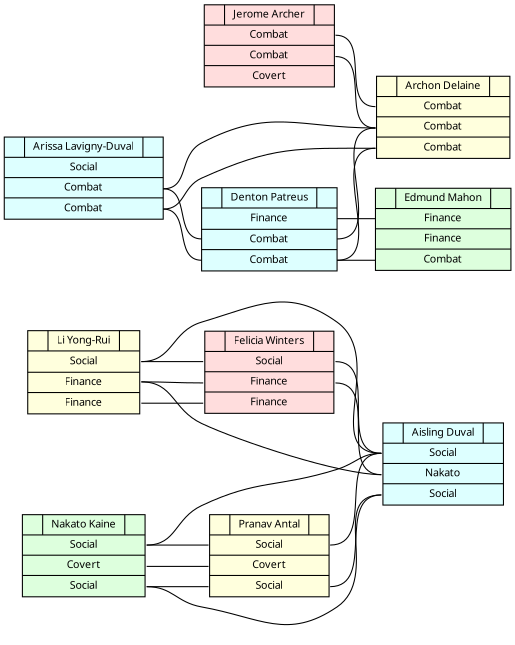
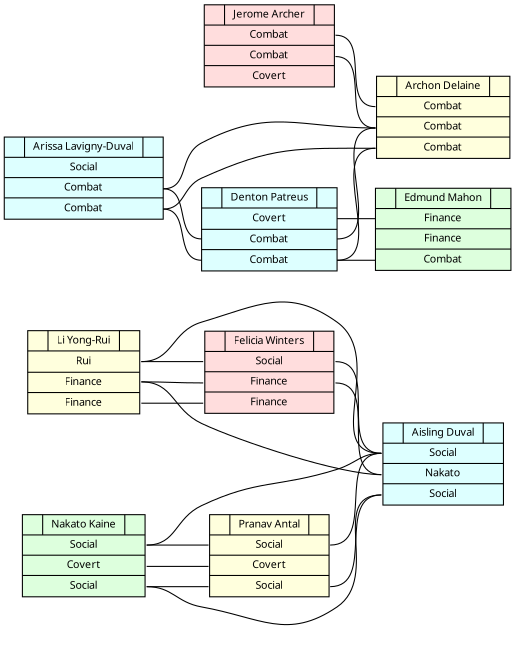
  graph {
    rankdir=LR
    splines=true
    node [fillcolor="#ddffff" fontname="sans-serif" fontsize=10 shape=record style=filled]
    edge [headport=R tailport=R]
    n1 [label="{ | Aisling Duval | } | <A> Social | <R> Nakato | <U> Social"]
    n2 [fillcolor="#ffffdd" label="{ | Archon Delaine | } | <A> Combat | <R> Combat | <U> Combat"]
    n3 [label="{ | Arissa Lavigny-Duval | } | <A> Social | <R> Combat | <U> Combat"]
-   n4 [label="{ | Denton Patreus | } | <A> Finance | <R> Combat | <U> Combat"]
+   n4 [label="{ | Denton Patreus | } | <A> Covert | <R> Combat | <U> Combat"]
    n5 [fillcolor="#ddffdd" label="{ | Edmund Mahon | } | <A> Finance | <R> Finance | <U> Combat"]
    n6 [fillcolor="#ffdddd" label="{ | Felicia Winters | } | <A> Social | <R> Finance | <U> Finance"]
    n7 [fillcolor="#ffdddd" label="{ | Jerome Archer | } | <A> Combat | <R> Combat | <U> Covert"]
-   n8 [fillcolor="#ffffdd" label="{ | Li Yong-Rui | } | <A> Social | <R> Finance | <U> Finance"]
+   n8 [fillcolor="#ffffdd" label="{ | Li Yong-Rui | } | <A> Rui | <R> Finance | <U> Finance"]
    n9 [fillcolor="#ddffdd" label="{ | Nakato Kaine | } | <A> Social | <R> Covert | <U> Social"]
    n10 [fillcolor="#ffffdd" label="{ | Pranav Antal | } | <A> Social | <R> Covert | <U> Social"]
    n3 -- n2
    n3 -- n2 [headport=U tailport=U]
    n3 -- n4
    n3 -- n4 [headport=U tailport=U]
    n4 -- n2
    n4 -- n2 [headport=U tailport=U]
    n4 -- n5 [headport=A tailport=A]
    n4 -- n5 [headport=U tailport=U]
    n6 -- n1 [headport=A tailport=A]
    n6 -- n1
    n7 -- n2 [headport=A tailport=A]
    n7 -- n2
    n8 -- n1 [headport=A tailport=A]
    n8 -- n1
    n8 -- n6 [headport=A tailport=A]
    n8 -- n6
    n8 -- n6 [headport=U tailport=U]
    n9 -- n1 [headport=A tailport=A]
    n9 -- n1 [headport=U tailport=U]
    n9 -- n10 [headport=A tailport=A]
    n9 -- n10
    n9 -- n10 [headport=U tailport=U]
    n10 -- n1 [headport=A tailport=A]
    n10 -- n1 [headport=U tailport=U]
  }
